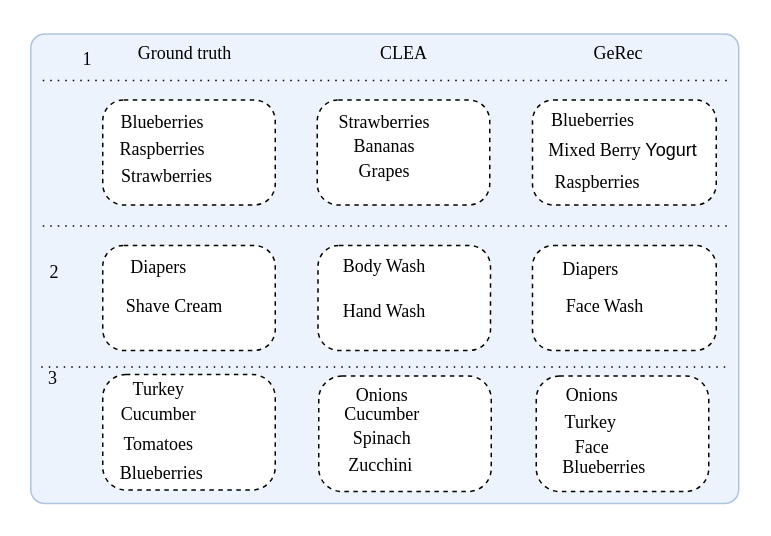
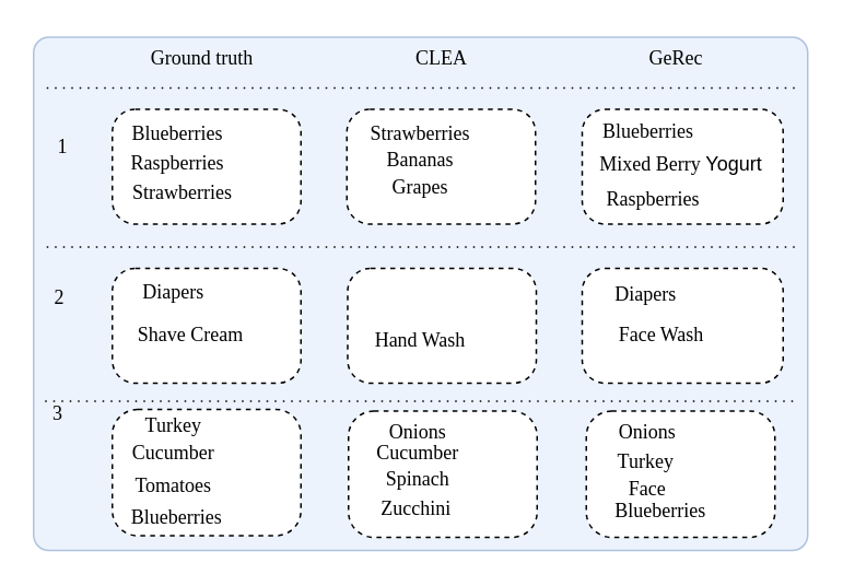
  <mxCell id="0" />
  <mxCell id="1" parent="0" />
  <mxCell id="2" value="" style="rounded=1;whiteSpace=wrap;html=1;arcSize=3;fillColor=#dae8fc;strokeColor=#6c8ebf;opacity=50;" parent="1" vertex="1"><mxGeometry x="20" y="22" width="472" height="313" as="geometry" /></mxCell>
  <mxCell id="3" value="&lt;font face=&quot;Comic Sans MS&quot;&gt;Ground truth&lt;/font&gt;" style="text;strokeColor=none;align=center;fillColor=none;html=1;verticalAlign=middle;whiteSpace=wrap;rounded=0;" parent="1" vertex="1"><mxGeometry x="83" y="20" width="80" height="30" as="geometry" /></mxCell>
  <mxCell id="4" value="&lt;font face=&quot;Comic Sans MS&quot;&gt;CLEA&lt;/font&gt;" style="text;strokeColor=none;align=center;fillColor=none;html=1;verticalAlign=middle;whiteSpace=wrap;rounded=0;" parent="1" vertex="1"><mxGeometry x="229" y="20" width="80" height="30" as="geometry" /></mxCell>
  <mxCell id="5" value="&lt;font face=&quot;Comic Sans MS&quot;&gt;GeRec&lt;/font&gt;" style="text;strokeColor=none;align=center;fillColor=none;html=1;verticalAlign=middle;whiteSpace=wrap;rounded=0;" parent="1" vertex="1"><mxGeometry x="372" y="20" width="80" height="30" as="geometry" /></mxCell>
  <mxCell id="6" value="" style="endArrow=none;html=1;rounded=0;fontFamily=Comic Sans MS;dashed=1;dashPattern=1 4;" parent="1" edge="1"><mxGeometry width="50" height="50" relative="1" as="geometry"><mxPoint x="28" y="53" as="sourcePoint" /><mxPoint x="488" y="53" as="targetPoint" /></mxGeometry></mxCell>
  <mxCell id="7" value="" style="endArrow=none;html=1;rounded=0;fontFamily=Comic Sans MS;dashed=1;dashPattern=1 4;" parent="1" edge="1"><mxGeometry width="50" height="50" relative="1" as="geometry"><mxPoint x="28" y="150" as="sourcePoint" /><mxPoint x="488" y="150" as="targetPoint" /></mxGeometry></mxCell>
- <mxCell id="8" value="&lt;font face=&quot;Comic Sans MS&quot;&gt;1&lt;/font&gt;" style="text;strokeColor=none;align=center;fillColor=none;html=1;verticalAlign=middle;whiteSpace=wrap;rounded=0;" parent="1" vertex="1"><mxGeometry x="48" y="24" width="20" height="30" as="geometry" /></mxCell>
+ <mxCell id="8" value="&lt;font face=&quot;Comic Sans MS&quot;&gt;1&lt;/font&gt;" style="text;strokeColor=none;align=center;fillColor=none;html=1;verticalAlign=middle;whiteSpace=wrap;rounded=0;" parent="1" vertex="1"><mxGeometry x="28" y="74" width="20" height="30" as="geometry" /></mxCell>
  <mxCell id="9" value="&lt;font face=&quot;Comic Sans MS&quot;&gt;2&lt;/font&gt;" style="text;strokeColor=none;align=center;fillColor=none;html=1;verticalAlign=middle;whiteSpace=wrap;rounded=0;" parent="1" vertex="1"><mxGeometry x="26" y="166" width="20" height="30" as="geometry" /></mxCell>
  <mxCell id="10" value="" style="endArrow=none;html=1;rounded=0;fontFamily=Comic Sans MS;dashed=1;dashPattern=1 4;" parent="1" edge="1"><mxGeometry width="50" height="50" relative="1" as="geometry"><mxPoint x="27" y="244" as="sourcePoint" /><mxPoint x="487" y="244" as="targetPoint" /></mxGeometry></mxCell>
  <mxCell id="11" value="&lt;font face=&quot;Comic Sans MS&quot;&gt;3&lt;/font&gt;" style="text;strokeColor=none;align=center;fillColor=none;html=1;verticalAlign=middle;whiteSpace=wrap;rounded=0;" parent="1" vertex="1"><mxGeometry x="25" y="237" width="20" height="30" as="geometry" /></mxCell>
  <mxCell id="12" value="" style="rounded=1;whiteSpace=wrap;html=1;fontFamily=Comic Sans MS;fontSize=12;dashed=1;arcSize=20;" vertex="1" parent="1"><mxGeometry x="68" y="66" width="115" height="70" as="geometry" /></mxCell>
  <mxCell id="13" value="" style="rounded=1;whiteSpace=wrap;html=1;fontFamily=Comic Sans MS;fontSize=12;dashed=1;arcSize=20;" vertex="1" parent="1"><mxGeometry x="68" y="163" width="115" height="70" as="geometry" /></mxCell>
  <mxCell id="14" value="" style="rounded=1;whiteSpace=wrap;html=1;fontFamily=Comic Sans MS;fontSize=12;dashed=1;arcSize=20;" vertex="1" parent="1"><mxGeometry x="68" y="249" width="115" height="77" as="geometry" /></mxCell>
  <mxCell id="15" value="" style="rounded=1;whiteSpace=wrap;html=1;fontFamily=Comic Sans MS;fontSize=12;dashed=1;arcSize=20;" vertex="1" parent="1"><mxGeometry x="211" y="66" width="115" height="70" as="geometry" /></mxCell>
  <mxCell id="16" value="" style="rounded=1;whiteSpace=wrap;html=1;fontFamily=Comic Sans MS;fontSize=12;dashed=1;arcSize=20;" vertex="1" parent="1"><mxGeometry x="354.5" y="66" width="122.5" height="70" as="geometry" /></mxCell>
  <mxCell id="17" value="" style="rounded=1;whiteSpace=wrap;html=1;fontFamily=Comic Sans MS;fontSize=12;dashed=1;arcSize=20;" vertex="1" parent="1"><mxGeometry x="211.5" y="163" width="115" height="70" as="geometry" /></mxCell>
  <mxCell id="18" value="" style="rounded=1;whiteSpace=wrap;html=1;fontFamily=Comic Sans MS;fontSize=12;dashed=1;arcSize=20;" vertex="1" parent="1"><mxGeometry x="354.5" y="163" width="122.5" height="70" as="geometry" /></mxCell>
  <mxCell id="19" value="&lt;font face=&quot;Comic Sans MS&quot;&gt;Blueberries&lt;/font&gt;" style="text;strokeColor=none;align=center;fillColor=none;html=1;verticalAlign=middle;whiteSpace=wrap;rounded=0;" vertex="1" parent="1"><mxGeometry x="68" y="66" width="80" height="30" as="geometry" /></mxCell>
  <mxCell id="20" value="&lt;font face=&quot;Comic Sans MS&quot;&gt;Raspberries&lt;/font&gt;" style="text;strokeColor=none;align=center;fillColor=none;html=1;verticalAlign=middle;whiteSpace=wrap;rounded=0;" vertex="1" parent="1"><mxGeometry x="68" y="84" width="80" height="30" as="geometry" /></mxCell>
  <mxCell id="21" value="&lt;font face=&quot;Comic Sans MS&quot;&gt;Strawberries&lt;/font&gt;" style="text;strokeColor=none;align=center;fillColor=none;html=1;verticalAlign=middle;whiteSpace=wrap;rounded=0;" vertex="1" parent="1"><mxGeometry x="71" y="102" width="80" height="30" as="geometry" /></mxCell>
  <mxCell id="22" value="&lt;font face=&quot;Comic Sans MS&quot;&gt;Blueberries&lt;/font&gt;" style="text;strokeColor=none;align=center;fillColor=none;html=1;verticalAlign=middle;whiteSpace=wrap;rounded=0;" vertex="1" parent="1"><mxGeometry x="355" y="65" width="80" height="30" as="geometry" /></mxCell>
  <mxCell id="23" value="&lt;font face=&quot;Comic Sans MS&quot;&gt;Strawberries&lt;/font&gt;" style="text;strokeColor=none;align=center;fillColor=none;html=1;verticalAlign=middle;whiteSpace=wrap;rounded=0;" vertex="1" parent="1"><mxGeometry x="216" y="66" width="80" height="30" as="geometry" /></mxCell>
  <mxCell id="24" value="&lt;font face=&quot;Comic Sans MS&quot;&gt;Raspberries&lt;/font&gt;" style="text;strokeColor=none;align=center;fillColor=none;html=1;verticalAlign=middle;whiteSpace=wrap;rounded=0;" vertex="1" parent="1"><mxGeometry x="358" y="106" width="80" height="30" as="geometry" /></mxCell>
  <mxCell id="25" value="&lt;font face=&quot;Comic Sans MS&quot;&gt;Bananas&lt;/font&gt;" style="text;strokeColor=none;align=center;fillColor=none;html=1;verticalAlign=middle;whiteSpace=wrap;rounded=0;" vertex="1" parent="1"><mxGeometry x="216" y="82" width="80" height="30" as="geometry" /></mxCell>
  <mxCell id="26" value="&lt;font face=&quot;Comic Sans MS&quot;&gt;Grapes&lt;/font&gt;" style="text;strokeColor=none;align=center;fillColor=none;html=1;verticalAlign=middle;whiteSpace=wrap;rounded=0;" vertex="1" parent="1"><mxGeometry x="216" y="99" width="80" height="30" as="geometry" /></mxCell>
  <mxCell id="27" value="&lt;font face=&quot;Comic Sans MS&quot;&gt;Mixed Berry&amp;nbsp;&lt;/font&gt;Yogurt" style="text;strokeColor=none;align=center;fillColor=none;html=1;verticalAlign=middle;whiteSpace=wrap;rounded=0;" vertex="1" parent="1"><mxGeometry x="346" y="85" width="138" height="30" as="geometry" /></mxCell>
  <mxCell id="28" value="&lt;font face=&quot;Comic Sans MS&quot;&gt;Diapers&lt;/font&gt;" style="text;strokeColor=none;align=center;fillColor=none;html=1;verticalAlign=middle;whiteSpace=wrap;rounded=0;" vertex="1" parent="1"><mxGeometry x="74" y="163" width="63" height="30" as="geometry" /></mxCell>
  <mxCell id="29" value="&lt;font face=&quot;Comic Sans MS&quot;&gt;Shave Cream&lt;/font&gt;" style="text;strokeColor=none;align=center;fillColor=none;html=1;verticalAlign=middle;whiteSpace=wrap;rounded=0;" vertex="1" parent="1"><mxGeometry x="75" y="189" width="82" height="30" as="geometry" /></mxCell>
  <mxCell id="30" value="&lt;font face=&quot;Comic Sans MS&quot;&gt;Diapers&lt;/font&gt;" style="text;strokeColor=none;align=center;fillColor=none;html=1;verticalAlign=middle;whiteSpace=wrap;rounded=0;" vertex="1" parent="1"><mxGeometry x="362" y="164" width="63" height="30" as="geometry" /></mxCell>
  <mxCell id="31" value="&lt;font face=&quot;Comic Sans MS&quot;&gt;Face Wash&lt;/font&gt;" style="text;strokeColor=none;align=center;fillColor=none;html=1;verticalAlign=middle;whiteSpace=wrap;rounded=0;" vertex="1" parent="1"><mxGeometry x="362" y="189" width="82" height="30" as="geometry" /></mxCell>
- <mxCell id="32" value="&lt;font face=&quot;Comic Sans MS&quot;&gt;Body Wash&lt;/font&gt;" style="text;strokeColor=none;align=center;fillColor=none;html=1;verticalAlign=middle;whiteSpace=wrap;rounded=0;" vertex="1" parent="1"><mxGeometry x="215" y="162" width="82" height="30" as="geometry" /></mxCell>
  <mxCell id="33" value="&lt;font face=&quot;Comic Sans MS&quot;&gt;Hand Wash&lt;/font&gt;" style="text;strokeColor=none;align=center;fillColor=none;html=1;verticalAlign=middle;whiteSpace=wrap;rounded=0;" vertex="1" parent="1"><mxGeometry x="215" y="192" width="82" height="30" as="geometry" /></mxCell>
  <mxCell id="34" value="&lt;font face=&quot;Comic Sans MS&quot;&gt;Turkey&lt;/font&gt;" style="text;strokeColor=none;align=center;fillColor=none;html=1;verticalAlign=middle;whiteSpace=wrap;rounded=0;" vertex="1" parent="1"><mxGeometry x="74" y="244" width="63" height="30" as="geometry" /></mxCell>
  <mxCell id="35" value="&lt;font face=&quot;Comic Sans MS&quot;&gt;Cucumber&lt;/font&gt;" style="text;strokeColor=none;align=center;fillColor=none;html=1;verticalAlign=middle;whiteSpace=wrap;rounded=0;" vertex="1" parent="1"><mxGeometry x="74" y="261" width="63" height="30" as="geometry" /></mxCell>
  <mxCell id="36" value="&lt;font face=&quot;Comic Sans MS&quot;&gt;Tomatoes&lt;/font&gt;" style="text;strokeColor=none;align=center;fillColor=none;html=1;verticalAlign=middle;whiteSpace=wrap;rounded=0;" vertex="1" parent="1"><mxGeometry x="74" y="281" width="63" height="30" as="geometry" /></mxCell>
  <mxCell id="37" value="&lt;font face=&quot;Comic Sans MS&quot;&gt;Blueberries&lt;/font&gt;" style="text;strokeColor=none;align=center;fillColor=none;html=1;verticalAlign=middle;whiteSpace=wrap;rounded=0;" vertex="1" parent="1"><mxGeometry x="76" y="300" width="63" height="30" as="geometry" /></mxCell>
  <mxCell id="38" value="" style="rounded=1;whiteSpace=wrap;html=1;fontFamily=Comic Sans MS;fontSize=12;dashed=1;arcSize=20;" vertex="1" parent="1"><mxGeometry x="212" y="250" width="115" height="77" as="geometry" /></mxCell>
  <mxCell id="39" value="" style="rounded=1;whiteSpace=wrap;html=1;fontFamily=Comic Sans MS;fontSize=12;dashed=1;arcSize=20;" vertex="1" parent="1"><mxGeometry x="357" y="250" width="115" height="77" as="geometry" /></mxCell>
  <mxCell id="40" value="&lt;font face=&quot;Comic Sans MS&quot;&gt;Turkey&lt;/font&gt;" style="text;strokeColor=none;align=center;fillColor=none;html=1;verticalAlign=middle;whiteSpace=wrap;rounded=0;" vertex="1" parent="1"><mxGeometry x="362" y="266" width="63" height="30" as="geometry" /></mxCell>
  <mxCell id="41" value="&lt;font face=&quot;Comic Sans MS&quot;&gt;Onions&lt;/font&gt;" style="text;strokeColor=none;align=center;fillColor=none;html=1;verticalAlign=middle;whiteSpace=wrap;rounded=0;" vertex="1" parent="1"><mxGeometry x="363" y="248" width="63" height="30" as="geometry" /></mxCell>
  <mxCell id="42" value="&lt;font face=&quot;Comic Sans MS&quot;&gt;Onions&lt;/font&gt;" style="text;strokeColor=none;align=center;fillColor=none;html=1;verticalAlign=middle;whiteSpace=wrap;rounded=0;" vertex="1" parent="1"><mxGeometry x="223" y="248" width="63" height="30" as="geometry" /></mxCell>
  <mxCell id="43" value="&lt;font face=&quot;Comic Sans MS&quot;&gt;Cucumber&lt;/font&gt;" style="text;strokeColor=none;align=center;fillColor=none;html=1;verticalAlign=middle;whiteSpace=wrap;rounded=0;" vertex="1" parent="1"><mxGeometry x="223" y="261" width="63" height="30" as="geometry" /></mxCell>
  <mxCell id="44" value="&lt;font face=&quot;Comic Sans MS&quot;&gt;Spinach&lt;/font&gt;" style="text;strokeColor=none;align=center;fillColor=none;html=1;verticalAlign=middle;whiteSpace=wrap;rounded=0;" vertex="1" parent="1"><mxGeometry x="223" y="277" width="63" height="30" as="geometry" /></mxCell>
  <mxCell id="45" value="&lt;font face=&quot;Comic Sans MS&quot;&gt;Zucchini&lt;/font&gt;" style="text;strokeColor=none;align=center;fillColor=none;html=1;verticalAlign=middle;whiteSpace=wrap;rounded=0;" vertex="1" parent="1"><mxGeometry x="222" y="295" width="63" height="30" as="geometry" /></mxCell>
  <mxCell id="46" value="&lt;font face=&quot;Comic Sans MS&quot;&gt;Face&lt;/font&gt;" style="text;strokeColor=none;align=center;fillColor=none;html=1;verticalAlign=middle;whiteSpace=wrap;rounded=0;" vertex="1" parent="1"><mxGeometry x="363" y="283" width="63" height="30" as="geometry" /></mxCell>
  <mxCell id="47" value="&lt;font face=&quot;Comic Sans MS&quot;&gt;Blueberries&lt;/font&gt;" style="text;strokeColor=none;align=center;fillColor=none;html=1;verticalAlign=middle;whiteSpace=wrap;rounded=0;" vertex="1" parent="1"><mxGeometry x="371" y="296" width="63" height="30" as="geometry" /></mxCell>
